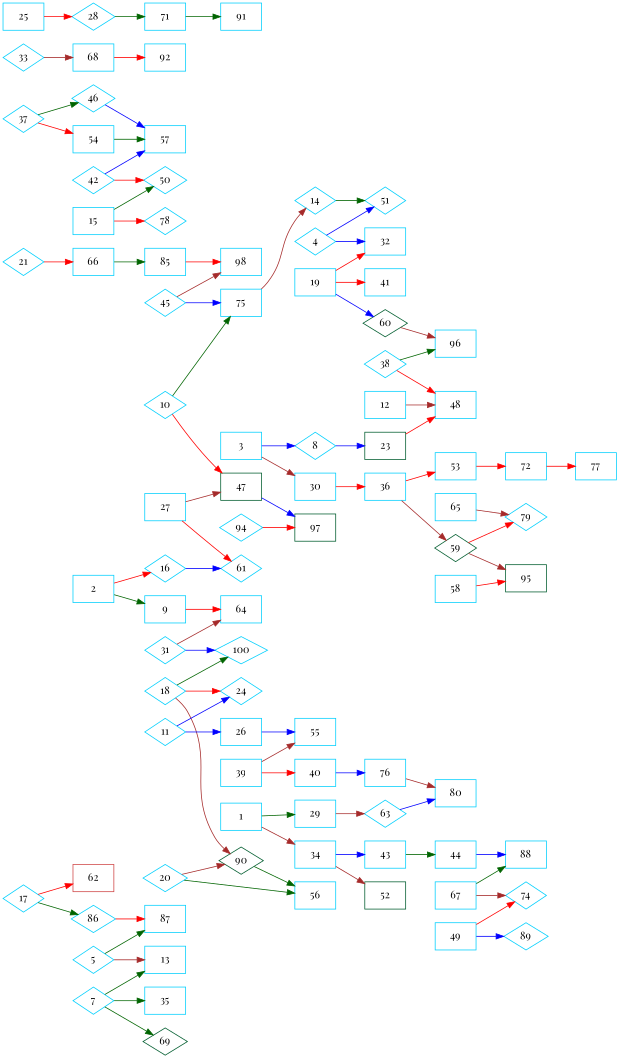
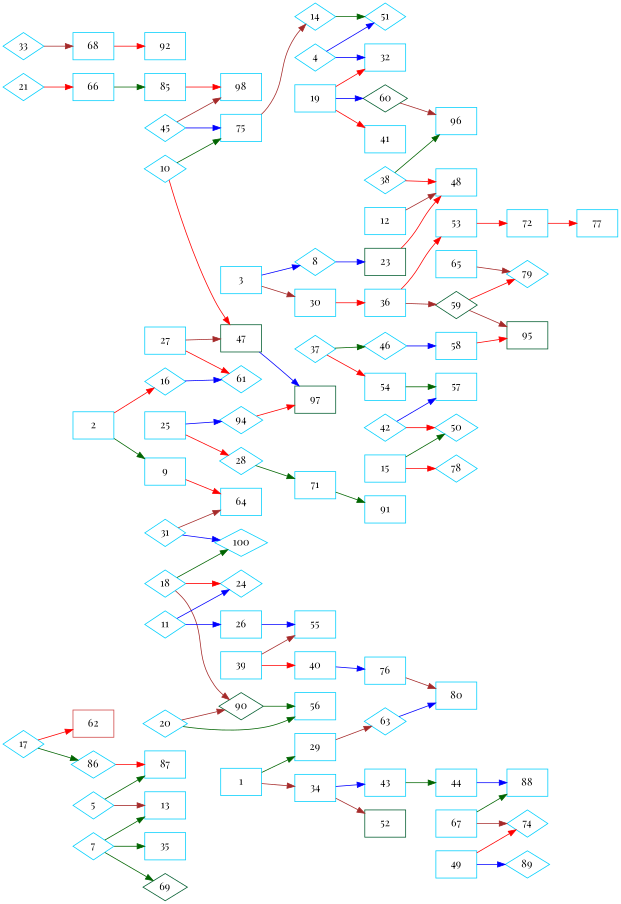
  digraph {
    fontname="Playfair Display"
    rankdir=LR
    node [color="#00cffd" fontname="Playfair Display" shape=box]
    edge [color=red fontname="Playfair Display"]
    62 [color="#cf4545"]
    17 [shape=diamond]
    86 [shape=diamond]
    87
    5 [shape=diamond]
    13
    7 [shape=diamond]
    35
    69 [color="#005c2e" shape=diamond]
    21 [shape=diamond]
    66
    85
    98
    45 [shape=diamond]
    75
    14 [shape=diamond]
    10 [shape=diamond]
    47 [color="#005c2e"]
    51 [shape=diamond]
    97 [color="#005c2e"]
    4 [shape=diamond]
    32
    19
    41
    60 [color="#005c2e" shape=diamond]
    96
    38 [shape=diamond]
    48
    12
    8 [shape=diamond]
    23 [color="#005c2e"]
    3
    30
    36
    53
    59 [color="#005c2e" shape=diamond]
    72
    79 [shape=diamond]
    95 [color="#005c2e"]
    77
    65
    58
    46 [shape=diamond]
    37 [shape=diamond]
    54
    57
    42 [shape=diamond]
    50 [shape=diamond]
    15
    78 [shape=diamond]
    27
    61 [shape=diamond]
    16 [shape=diamond]
    2
    9
    64
    31 [shape=diamond]
    100 [shape=diamond]
    18 [shape=diamond]
    24 [shape=diamond]
    90 [color="#005c2e" shape=diamond]
    56
    11 [shape=diamond]
    26
    55
    39
    40
    76
    80
    n70 [label=63 shape=diamond]
    29
    1
    34
    43
    52 [color="#005c2e"]
    44
    88
    67
    74 [shape=diamond]
    49
    89 [shape=diamond]
    20 [shape=diamond]
    33 [shape=diamond]
    68
    92
    94 [shape=diamond]
    25
    28 [shape=diamond]
    71
    91
    17 -> 62
    17 -> 86 [color=darkgreen]
    86 -> 87
    5 -> 87 [color=darkgreen]
    5 -> 13 [color=brown]
    7 -> 13 [color=darkgreen]
    7 -> 35 [color=darkgreen]
    7 -> 69 [color=darkgreen]
    21 -> 66
    66 -> 85 [color=darkgreen]
    85 -> 98
    45 -> 98 [color=brown]
    45 -> 75 [color=blue]
    75 -> 14 [color=brown]
    14 -> 51 [color=darkgreen]
    10 -> 75 [color=darkgreen]
    10 -> 47
    47 -> 97 [color=blue]
    4 -> 51 [color=blue]
    4 -> 32 [color=blue]
    19 -> 32
    19 -> 41
    19 -> 60 [color=blue]
    60 -> 96 [color=brown]
    38 -> 96 [color=darkgreen]
    38 -> 48
    12 -> 48 [color=brown]
    8 -> 23 [color=blue]
    23 -> 48
    3 -> 8 [color=blue]
    3 -> 30 [color=brown]
    30 -> 36
    36 -> 53
    36 -> 59 [color=brown]
    53 -> 72
    59 -> 79
    59 -> 95 [color=brown]
    72 -> 77
    65 -> 79 [color=brown]
    58 -> 95
-   46 -> 57 [color=blue]
+   46 -> 58 [color=blue]
    37 -> 46 [color=darkgreen]
    37 -> 54
    54 -> 57 [color=darkgreen]
    42 -> 57 [color=blue]
    42 -> 50
    15 -> 50 [color=darkgreen]
    15 -> 78
    27 -> 47 [color=brown]
    27 -> 61
    16 -> 61 [color=blue]
    2 -> 16
    2 -> 9 [color=darkgreen]
    9 -> 64
    31 -> 64 [color=brown]
    31 -> 100 [color=blue]
    18 -> 100 [color=darkgreen]
    18 -> 24
    18 -> 90 [color=brown]
    90 -> 56 [color=darkgreen]
    11 -> 24 [color=blue]
    11 -> 26 [color=blue]
    26 -> 55 [color=blue]
    39 -> 55 [color=brown]
    39 -> 40
    40 -> 76 [color=blue]
    76 -> 80 [color=brown]
    n70 -> 80 [color=blue]
    29 -> n70 [color=brown]
    1 -> 29 [color=darkgreen]
    1 -> 34 [color=brown]
    34 -> 43 [color=blue]
    34 -> 52 [color=brown]
    43 -> 44 [color=darkgreen]
    44 -> 88 [color=blue]
    67 -> 88 [color=darkgreen]
    67 -> 74 [color=brown]
    49 -> 74
    49 -> 89 [color=blue]
    20 -> 90 [color=brown]
    20 -> 56 [color=darkgreen]
    33 -> 68 [color=brown]
    68 -> 92
    94 -> 97
+   25 -> 94 [color=blue]
    25 -> 28
    28 -> 71 [color=darkgreen]
    71 -> 91 [color=darkgreen]
  }
